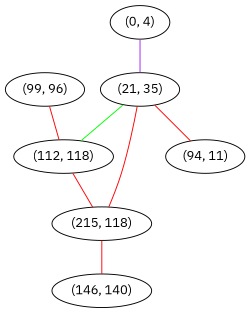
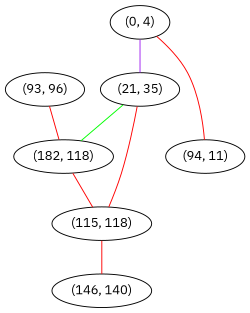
  graph {
    fontname="IBM Plex Sans"
    node [fontname="IBM Plex Sans"]
    edge [color=red fontname="IBM Plex Sans" weight=1]
    n1 [label="(0, 4)"]
    "(21, 35)"
-   "(112, 118)"
+   "(112, 118)" [label="(182, 118)"]
    "(94, 11)"
-   "(115, 118)" [label="(215, 118)"]
-   "(93, 96)" [label="(99, 96)"]
+   "(115, 118)"
+   "(93, 96)"
    n7 [label="(146, 140)"]
    n1 -- "(21, 35)" [color=purple weight=4]
    "(21, 35)" -- "(112, 118)" [color=green weight=2]
-   "(21, 35)" -- "(94, 11)"
+   n1 -- "(94, 11)"
    "(21, 35)" -- "(115, 118)"
    "(112, 118)" -- "(115, 118)"
    "(115, 118)" -- n7
    "(93, 96)" -- "(112, 118)"
  }
